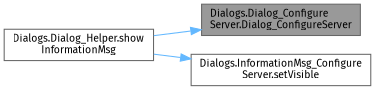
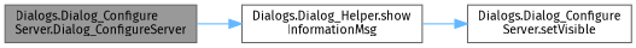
  digraph {
    fontname="Fira Sans"
    rankdir=LR
    node [color=grey40 fillcolor=white fontname="Fira Sans" fontsize=10 shape=box style=filled]
    edge [color=steelblue1 fontname="Fira Sans" fontsize=10 labelfontname=Helvetica labelfontsize=10 style=solid]
    n1 [color=gray40 fillcolor=grey60 fontcolor=black height=0.2 label="Dialogs.Dialog_Configure\lServer.Dialog_ConfigureServer" width=0.4]
    n2 [height=0.2 label="Dialogs.Dialog_Helper.show\lInformationMsg" width=0.4]
-   n3 [height=0.2 label="Dialogs.InformationMsg_Configure\lServer.setVisible" width=0.4]
-   n2 -> n1
+   n3 [height=0.2 label="Dialogs.Dialog_Configure\lServer.setVisible" width=0.4]
+   n1 -> n2
    n2 -> n3
  }
